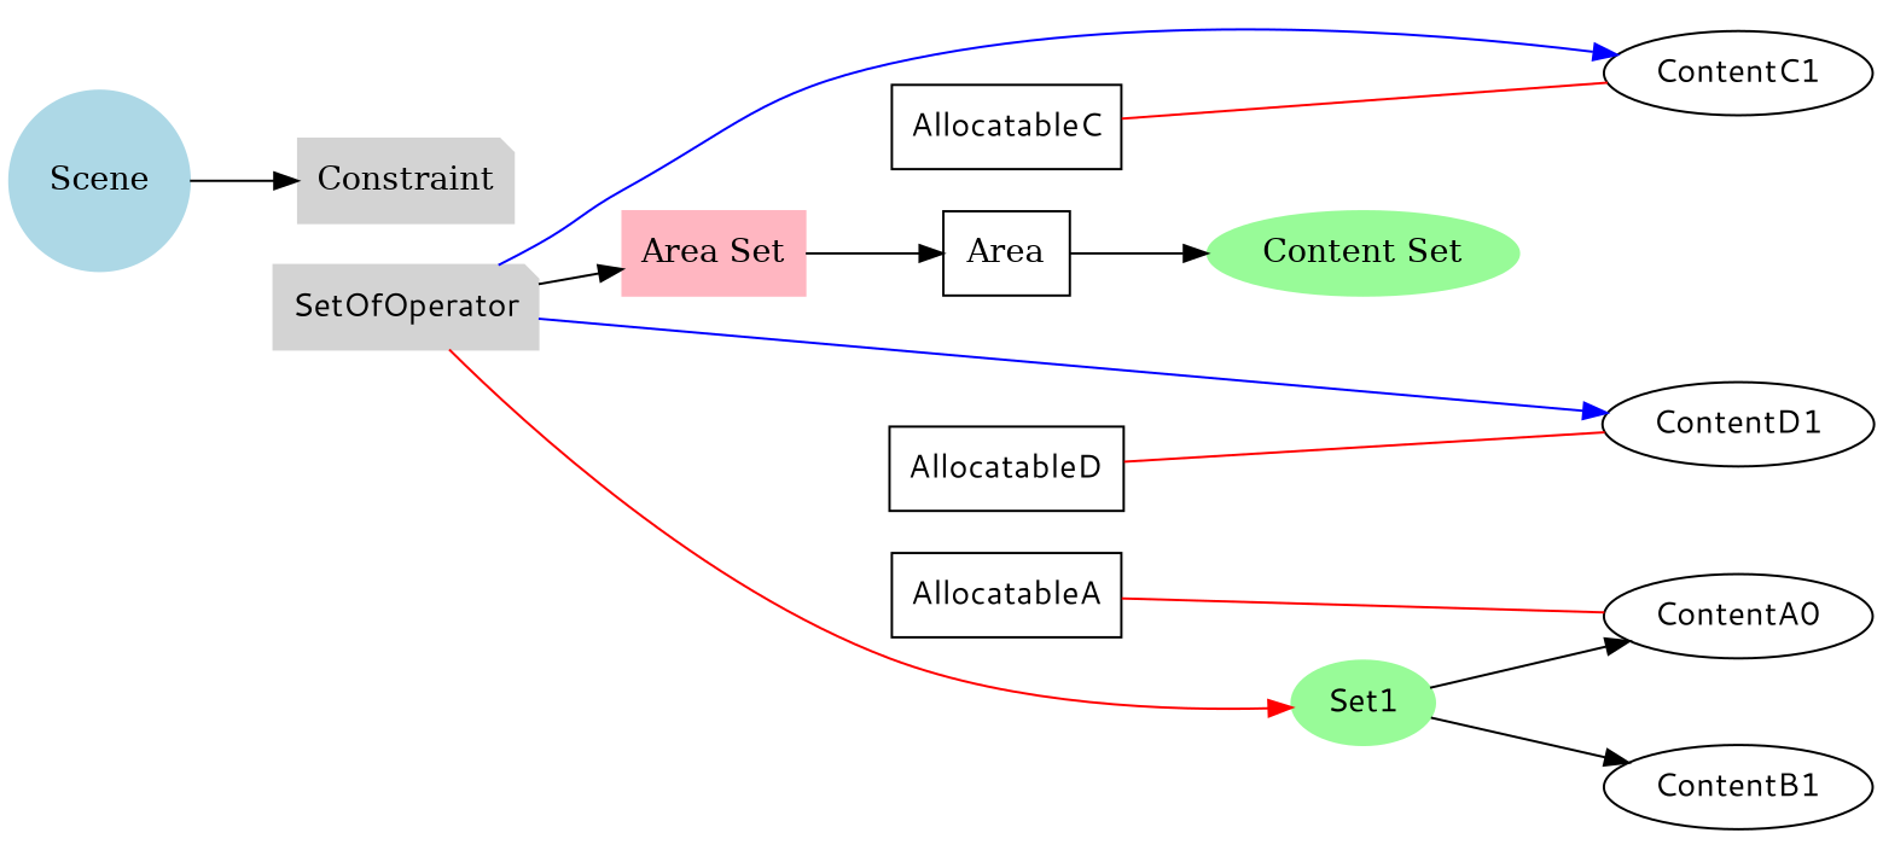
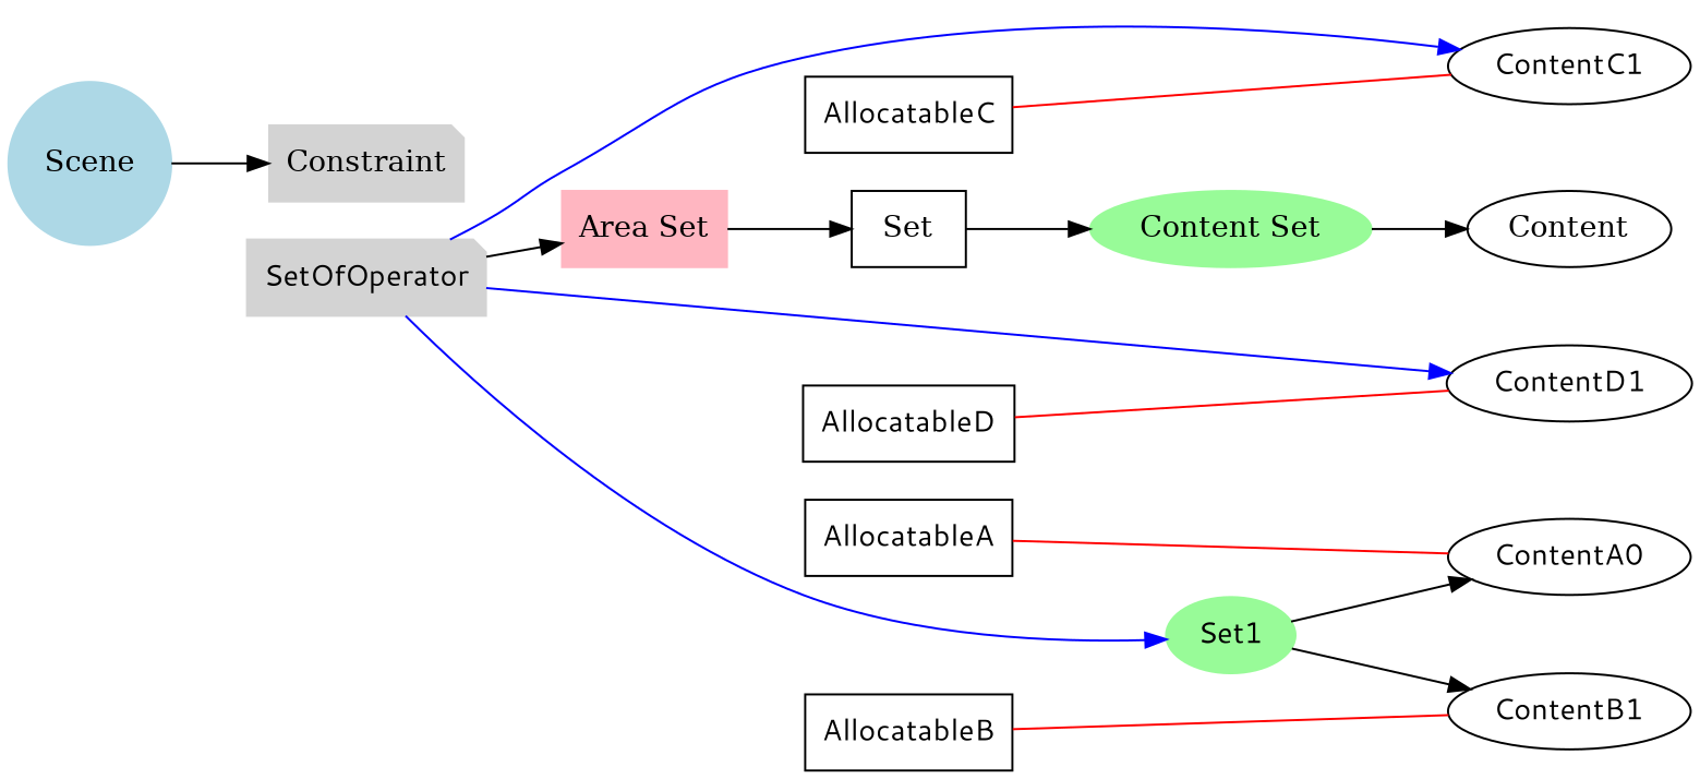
  digraph {
    clusterrank=global
    rankdir=LR
    node [shape=ellipse fontname="Meiryo UI"]
-   Area [shape=box fontname=""]
+   Area [shape=box label=Set fontname=""]
    n2 [label=AllocatableA shape=box]
+   n3 [label=AllocatableB shape=box]
    n4 [label=AllocatableC shape=box]
    n5 [label=AllocatableD shape=box]
+   Content [fontname=""]
    n7 [label=ContentA0]
    n8 [label=ContentB1]
    n9 [label=ContentC1]
    n10 [label=ContentD1]
    Constraint [color=lightgrey shape=note style=filled fontname=""]
    n12 [color=lightgrey label=SetOfOperator shape=note style=filled]
    "Area Set" [color=lightpink shape=box style=filled fontname=""]
    "Content Set" [color=palegreen style=filled fontname=""]
    n15 [color=palegreen label=Set1 style=filled]
    Scene [color=lightblue shape=circle style=filled fontname=""]
    subgraph sub_1 {
      rank=same
      Area
      n2
+     n3
      n4
      n5
    }
    subgraph sub_2 {
      rank=same
+     Content
      n7
      n8
      n9
      n10
    }
    subgraph sub_3 {
      rank=same
      Constraint
      n12
    }
    subgraph sub_4 {
      rank=same
      Constraint
    }
    subgraph sub_5 {
      rank=same
      Constraint
    }
    subgraph sub_6 {
      "Area Set"
    }
    subgraph sub_7 {
      "Content Set"
      n15
    }
    subgraph sub_8 {
      rank=same
      Scene
    }
    Area -> "Content Set"
    n2 -> n7 [color=red dir=none]
+   n3 -> n8 [color=red dir=none]
    n4 -> n9 [color=red dir=none]
    n5 -> n10 [color=red dir=none]
    n12 -> n9 [color=blue]
    n12 -> n10 [color=blue]
    n12 -> "Area Set"
-   n12 -> n15 [color=red]
+   n12 -> n15 [color=blue]
    "Area Set" -> Area
+   "Content Set" -> Content
    n15 -> n7
    n15 -> n8
    Scene -> Constraint
  }
